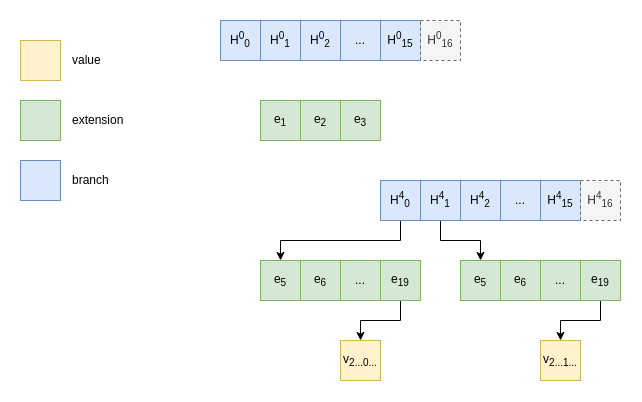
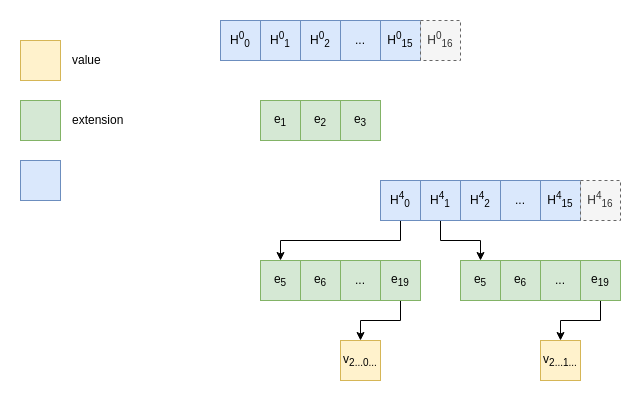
  <mxCell id="0" />
  <mxCell id="1" parent="0" />
  <mxCell id="2" value="H&lt;sup&gt;0&lt;/sup&gt;&lt;sub&gt;0&lt;/sub&gt;" style="rounded=0;whiteSpace=wrap;html=1;fillColor=#dae8fc;strokeColor=#6c8ebf;" vertex="1" parent="1"><mxGeometry x="220" y="20" width="40" height="40" as="geometry" /></mxCell>
  <mxCell id="3" value="H&lt;sup&gt;0&lt;/sup&gt;&lt;sub&gt;1&lt;/sub&gt;" style="rounded=0;whiteSpace=wrap;html=1;fillColor=#dae8fc;strokeColor=#6c8ebf;" vertex="1" parent="1"><mxGeometry x="260" y="20" width="40" height="40" as="geometry" /></mxCell>
  <mxCell id="4" value="H&lt;sup&gt;0&lt;/sup&gt;&lt;sub&gt;2&lt;/sub&gt;" style="rounded=0;whiteSpace=wrap;html=1;fillColor=#dae8fc;strokeColor=#6c8ebf;" vertex="1" parent="1"><mxGeometry x="300" y="20" width="40" height="40" as="geometry" /></mxCell>
  <mxCell id="5" value="..." style="rounded=0;whiteSpace=wrap;html=1;fillColor=#dae8fc;strokeColor=#6c8ebf;" vertex="1" parent="1"><mxGeometry x="340" y="20" width="40" height="40" as="geometry" /></mxCell>
  <mxCell id="6" value="H&lt;sup&gt;0&lt;/sup&gt;&lt;sub&gt;15&lt;/sub&gt;" style="rounded=0;whiteSpace=wrap;html=1;fillColor=#dae8fc;strokeColor=#6c8ebf;" vertex="1" parent="1"><mxGeometry x="380" y="20" width="40" height="40" as="geometry" /></mxCell>
  <mxCell id="7" value="H&lt;sup&gt;0&lt;/sup&gt;&lt;sub&gt;16&lt;/sub&gt;" style="rounded=0;whiteSpace=wrap;html=1;fillColor=#f5f5f5;strokeColor=#666666;fontColor=#333333;dashed=1;" vertex="1" parent="1"><mxGeometry x="420" y="20" width="40" height="40" as="geometry" /></mxCell>
  <mxCell id="8" style="edgeStyle=orthogonalEdgeStyle;rounded=0;orthogonalLoop=1;jettySize=auto;html=1;exitX=0.5;exitY=1;exitDx=0;exitDy=0;entryX=0.5;entryY=0;entryDx=0;entryDy=0;" edge="1" parent="1" source="9" target="25"><mxGeometry relative="1" as="geometry" /></mxCell>
  <mxCell id="9" value="H&lt;sup&gt;4&lt;/sup&gt;&lt;sub&gt;0&lt;/sub&gt;" style="rounded=0;whiteSpace=wrap;html=1;fillColor=#dae8fc;strokeColor=#6c8ebf;" vertex="1" parent="1"><mxGeometry x="380" y="180" width="40" height="40" as="geometry" /></mxCell>
  <mxCell id="10" style="edgeStyle=orthogonalEdgeStyle;rounded=0;orthogonalLoop=1;jettySize=auto;html=1;exitX=0.5;exitY=1;exitDx=0;exitDy=0;" edge="1" parent="1" source="11" target="19"><mxGeometry relative="1" as="geometry" /></mxCell>
  <mxCell id="11" value="H&lt;sup&gt;4&lt;/sup&gt;&lt;sub&gt;1&lt;/sub&gt;" style="rounded=0;whiteSpace=wrap;html=1;fillColor=#dae8fc;strokeColor=#6c8ebf;" vertex="1" parent="1"><mxGeometry x="420" y="180" width="40" height="40" as="geometry" /></mxCell>
  <mxCell id="12" value="H&lt;sup&gt;4&lt;/sup&gt;&lt;sub&gt;2&lt;/sub&gt;" style="rounded=0;whiteSpace=wrap;html=1;fillColor=#dae8fc;strokeColor=#6c8ebf;" vertex="1" parent="1"><mxGeometry x="460" y="180" width="40" height="40" as="geometry" /></mxCell>
  <mxCell id="13" value="..." style="rounded=0;whiteSpace=wrap;html=1;fillColor=#dae8fc;strokeColor=#6c8ebf;" vertex="1" parent="1"><mxGeometry x="500" y="180" width="40" height="40" as="geometry" /></mxCell>
  <mxCell id="14" value="H&lt;sup&gt;4&lt;/sup&gt;&lt;sub&gt;15&lt;/sub&gt;" style="rounded=0;whiteSpace=wrap;html=1;fillColor=#dae8fc;strokeColor=#6c8ebf;" vertex="1" parent="1"><mxGeometry x="540" y="180" width="40" height="40" as="geometry" /></mxCell>
  <mxCell id="15" value="H&lt;sup&gt;4&lt;/sup&gt;&lt;sub&gt;16&lt;/sub&gt;" style="rounded=0;whiteSpace=wrap;html=1;fillColor=#f5f5f5;strokeColor=#666666;fontColor=#333333;dashed=1;" vertex="1" parent="1"><mxGeometry x="580" y="180" width="40" height="40" as="geometry" /></mxCell>
  <mxCell id="16" value="e&lt;sub&gt;1&lt;/sub&gt;" style="rounded=0;whiteSpace=wrap;html=1;fillColor=#d5e8d4;strokeColor=#82b366;" vertex="1" parent="1"><mxGeometry x="260" y="100" width="40" height="40" as="geometry" /></mxCell>
  <mxCell id="17" value="e&lt;sub&gt;2&lt;/sub&gt;" style="rounded=0;whiteSpace=wrap;html=1;fillColor=#d5e8d4;strokeColor=#82b366;" vertex="1" parent="1"><mxGeometry x="300" y="100" width="40" height="40" as="geometry" /></mxCell>
  <mxCell id="18" value="e&lt;sub&gt;3&lt;/sub&gt;" style="rounded=0;whiteSpace=wrap;html=1;fillColor=#d5e8d4;strokeColor=#82b366;" vertex="1" parent="1"><mxGeometry x="340" y="100" width="40" height="40" as="geometry" /></mxCell>
  <mxCell id="19" value="e&lt;sub&gt;5&lt;/sub&gt;" style="rounded=0;whiteSpace=wrap;html=1;fillColor=#d5e8d4;strokeColor=#82b366;" vertex="1" parent="1"><mxGeometry x="460" y="260" width="40" height="40" as="geometry" /></mxCell>
  <mxCell id="20" value="e&lt;sub&gt;6&lt;/sub&gt;" style="rounded=0;whiteSpace=wrap;html=1;fillColor=#d5e8d4;strokeColor=#82b366;" vertex="1" parent="1"><mxGeometry x="500" y="260" width="40" height="40" as="geometry" /></mxCell>
  <mxCell id="21" value="&lt;div&gt;...&lt;/div&gt;" style="rounded=0;whiteSpace=wrap;html=1;fillColor=#d5e8d4;strokeColor=#82b366;" vertex="1" parent="1"><mxGeometry x="540" y="260" width="40" height="40" as="geometry" /></mxCell>
  <mxCell id="22" style="edgeStyle=orthogonalEdgeStyle;rounded=0;orthogonalLoop=1;jettySize=auto;html=1;exitX=0.5;exitY=1;exitDx=0;exitDy=0;entryX=0.5;entryY=0;entryDx=0;entryDy=0;" edge="1" parent="1" source="23" target="24"><mxGeometry relative="1" as="geometry" /></mxCell>
  <mxCell id="23" value="e&lt;sub&gt;19&lt;/sub&gt;" style="rounded=0;whiteSpace=wrap;html=1;fillColor=#d5e8d4;strokeColor=#82b366;" vertex="1" parent="1"><mxGeometry x="580" y="260" width="40" height="40" as="geometry" /></mxCell>
  <mxCell id="24" value="v&lt;sub&gt;2...1...&lt;/sub&gt;" style="rounded=0;whiteSpace=wrap;html=1;fillColor=#fff2cc;strokeColor=#d6b656;" vertex="1" parent="1"><mxGeometry x="540" y="340" width="40" height="40" as="geometry" /></mxCell>
  <mxCell id="25" value="e&lt;sub&gt;5&lt;/sub&gt;" style="rounded=0;whiteSpace=wrap;html=1;fillColor=#d5e8d4;strokeColor=#82b366;" vertex="1" parent="1"><mxGeometry x="260" y="260" width="40" height="40" as="geometry" /></mxCell>
  <mxCell id="26" value="e&lt;sub&gt;6&lt;/sub&gt;" style="rounded=0;whiteSpace=wrap;html=1;fillColor=#d5e8d4;strokeColor=#82b366;" vertex="1" parent="1"><mxGeometry x="300" y="260" width="40" height="40" as="geometry" /></mxCell>
  <mxCell id="27" value="&lt;div&gt;...&lt;/div&gt;" style="rounded=0;whiteSpace=wrap;html=1;fillColor=#d5e8d4;strokeColor=#82b366;" vertex="1" parent="1"><mxGeometry x="340" y="260" width="40" height="40" as="geometry" /></mxCell>
  <mxCell id="28" style="edgeStyle=orthogonalEdgeStyle;rounded=0;orthogonalLoop=1;jettySize=auto;html=1;exitX=0.5;exitY=1;exitDx=0;exitDy=0;entryX=0.5;entryY=0;entryDx=0;entryDy=0;" edge="1" parent="1" source="29" target="30"><mxGeometry relative="1" as="geometry" /></mxCell>
  <mxCell id="29" value="e&lt;sub&gt;19&lt;/sub&gt;" style="rounded=0;whiteSpace=wrap;html=1;fillColor=#d5e8d4;strokeColor=#82b366;" vertex="1" parent="1"><mxGeometry x="380" y="260" width="40" height="40" as="geometry" /></mxCell>
  <mxCell id="30" value="v&lt;sub&gt;2...0...&lt;/sub&gt;" style="rounded=0;whiteSpace=wrap;html=1;fillColor=#fff2cc;strokeColor=#d6b656;" vertex="1" parent="1"><mxGeometry x="340" y="340" width="40" height="40" as="geometry" /></mxCell>
  <mxCell id="31" value="" style="rounded=0;whiteSpace=wrap;html=1;fillColor=#d5e8d4;strokeColor=#82b366;" vertex="1" parent="1"><mxGeometry x="20" y="100" width="40" height="40" as="geometry" /></mxCell>
  <mxCell id="32" value="" style="rounded=0;whiteSpace=wrap;html=1;fillColor=#fff2cc;strokeColor=#d6b656;" vertex="1" parent="1"><mxGeometry x="20" y="40" width="40" height="40" as="geometry" /></mxCell>
  <mxCell id="33" value="" style="rounded=0;whiteSpace=wrap;html=1;fillColor=#dae8fc;strokeColor=#6c8ebf;" vertex="1" parent="1"><mxGeometry x="20" y="160" width="40" height="40" as="geometry" /></mxCell>
  <mxCell id="34" value="&lt;div align=&quot;left&quot;&gt;value&lt;/div&gt;" style="text;html=1;strokeColor=none;fillColor=none;align=left;verticalAlign=middle;whiteSpace=wrap;rounded=0;" vertex="1" parent="1"><mxGeometry x="70" y="45" width="60" height="30" as="geometry" /></mxCell>
  <mxCell id="35" value="&lt;div align=&quot;left&quot;&gt;extension&lt;/div&gt;" style="text;html=1;strokeColor=none;fillColor=none;align=left;verticalAlign=middle;whiteSpace=wrap;rounded=0;" vertex="1" parent="1"><mxGeometry x="70" y="105" width="60" height="30" as="geometry" /></mxCell>
- <mxCell id="36" value="branch" style="text;html=1;strokeColor=none;fillColor=none;align=left;verticalAlign=middle;whiteSpace=wrap;rounded=0;" vertex="1" parent="1"><mxGeometry x="70" y="165" width="60" height="30" as="geometry" /></mxCell>
